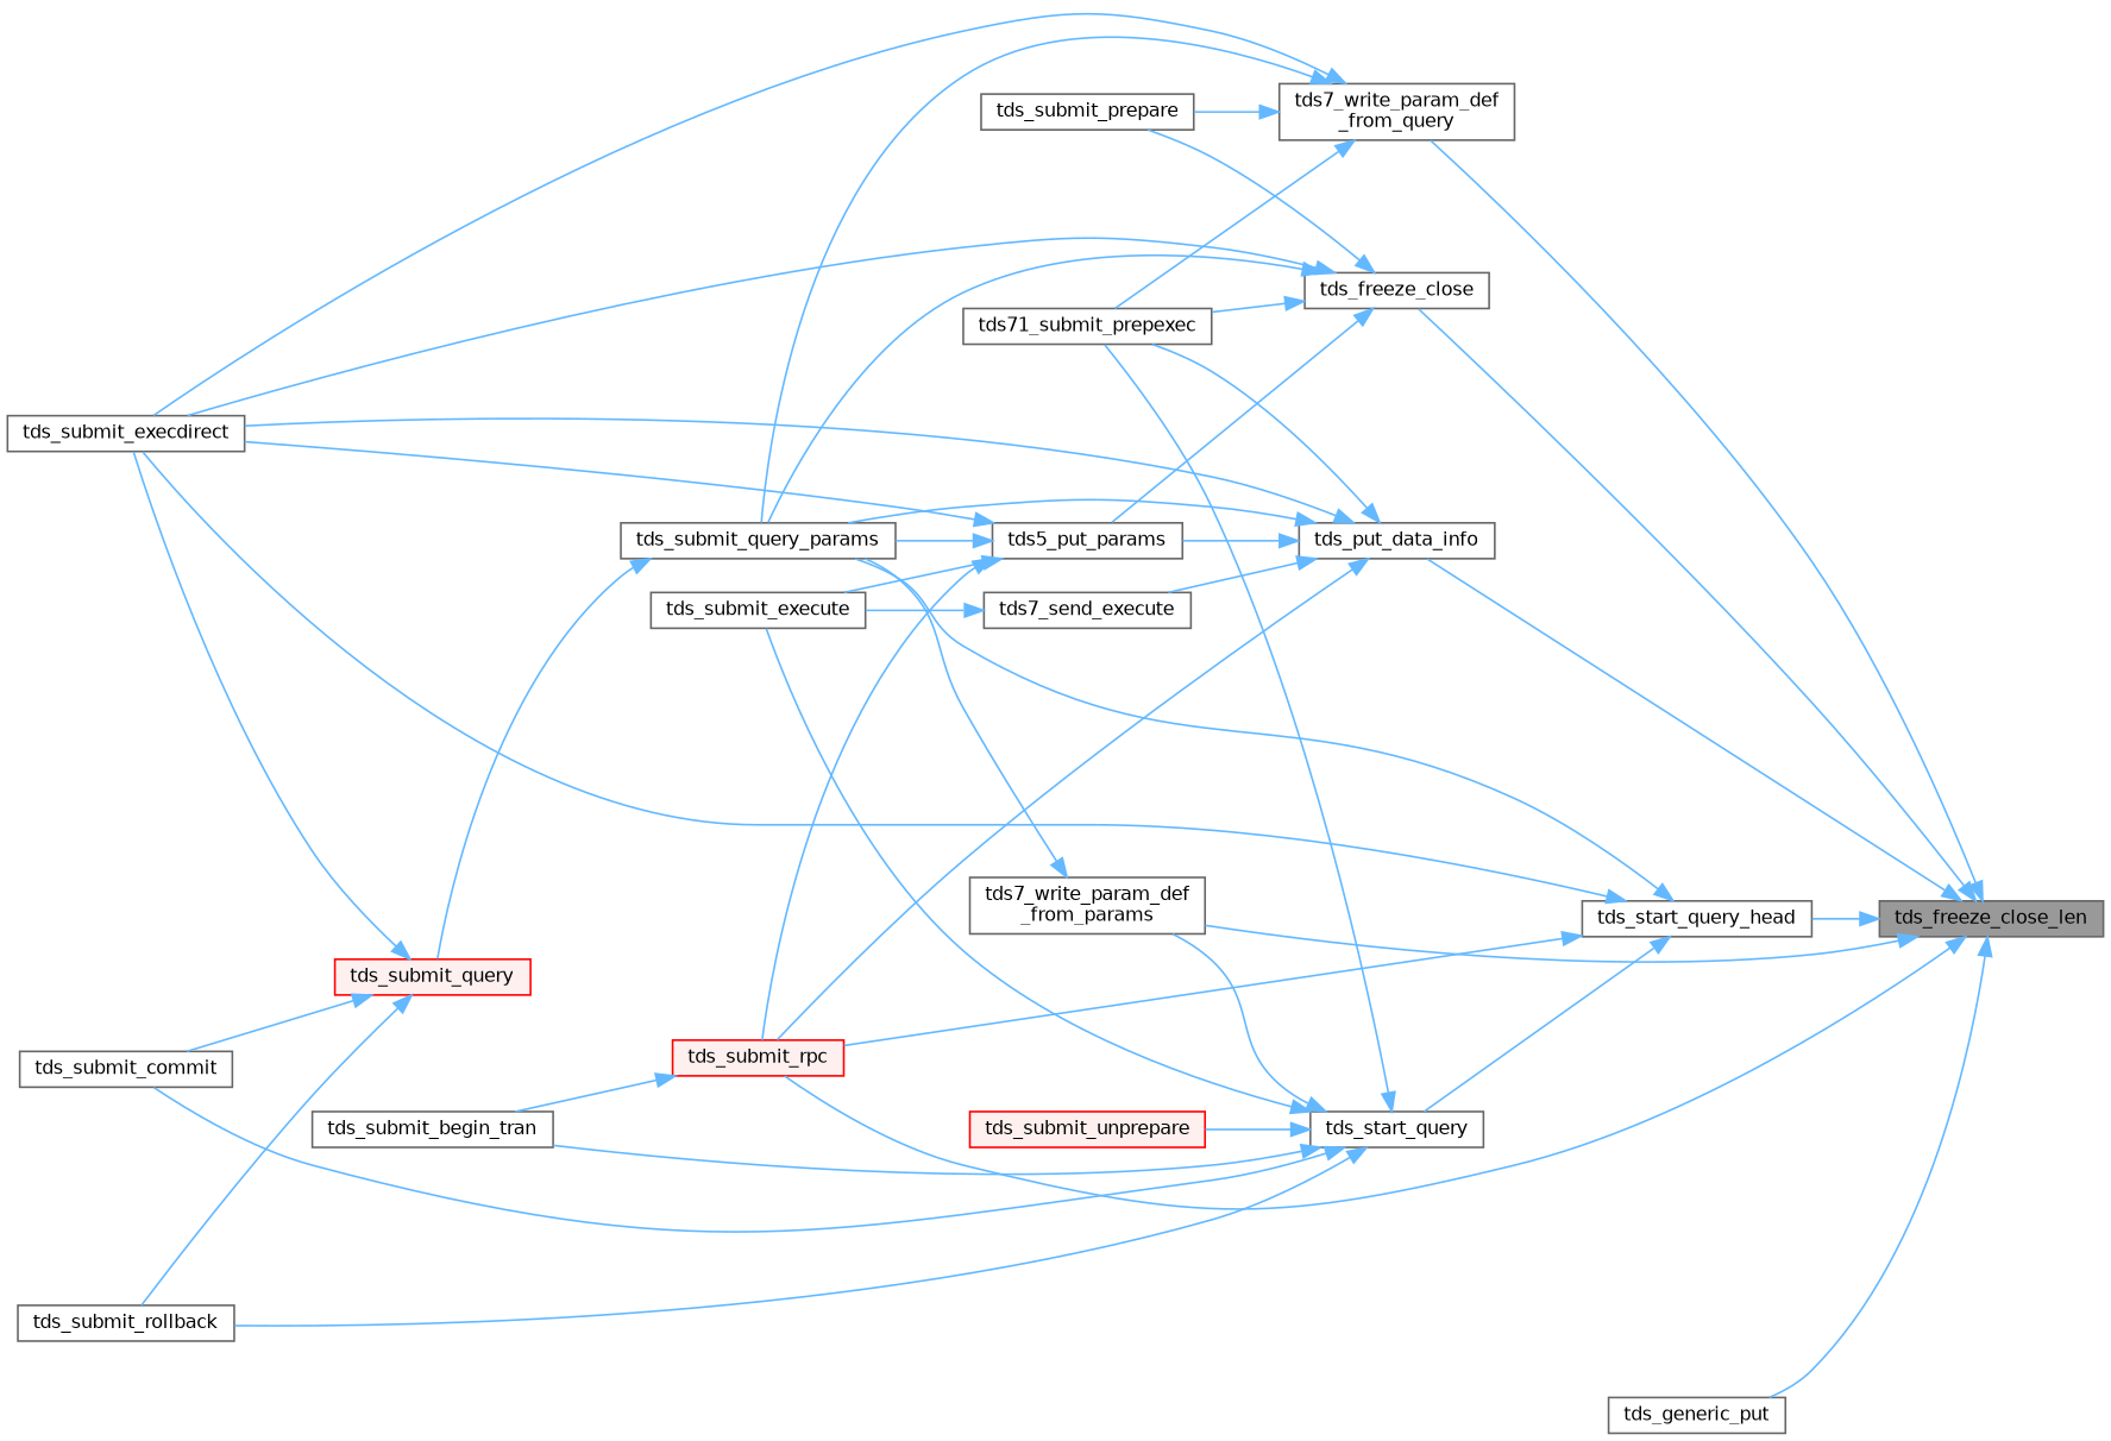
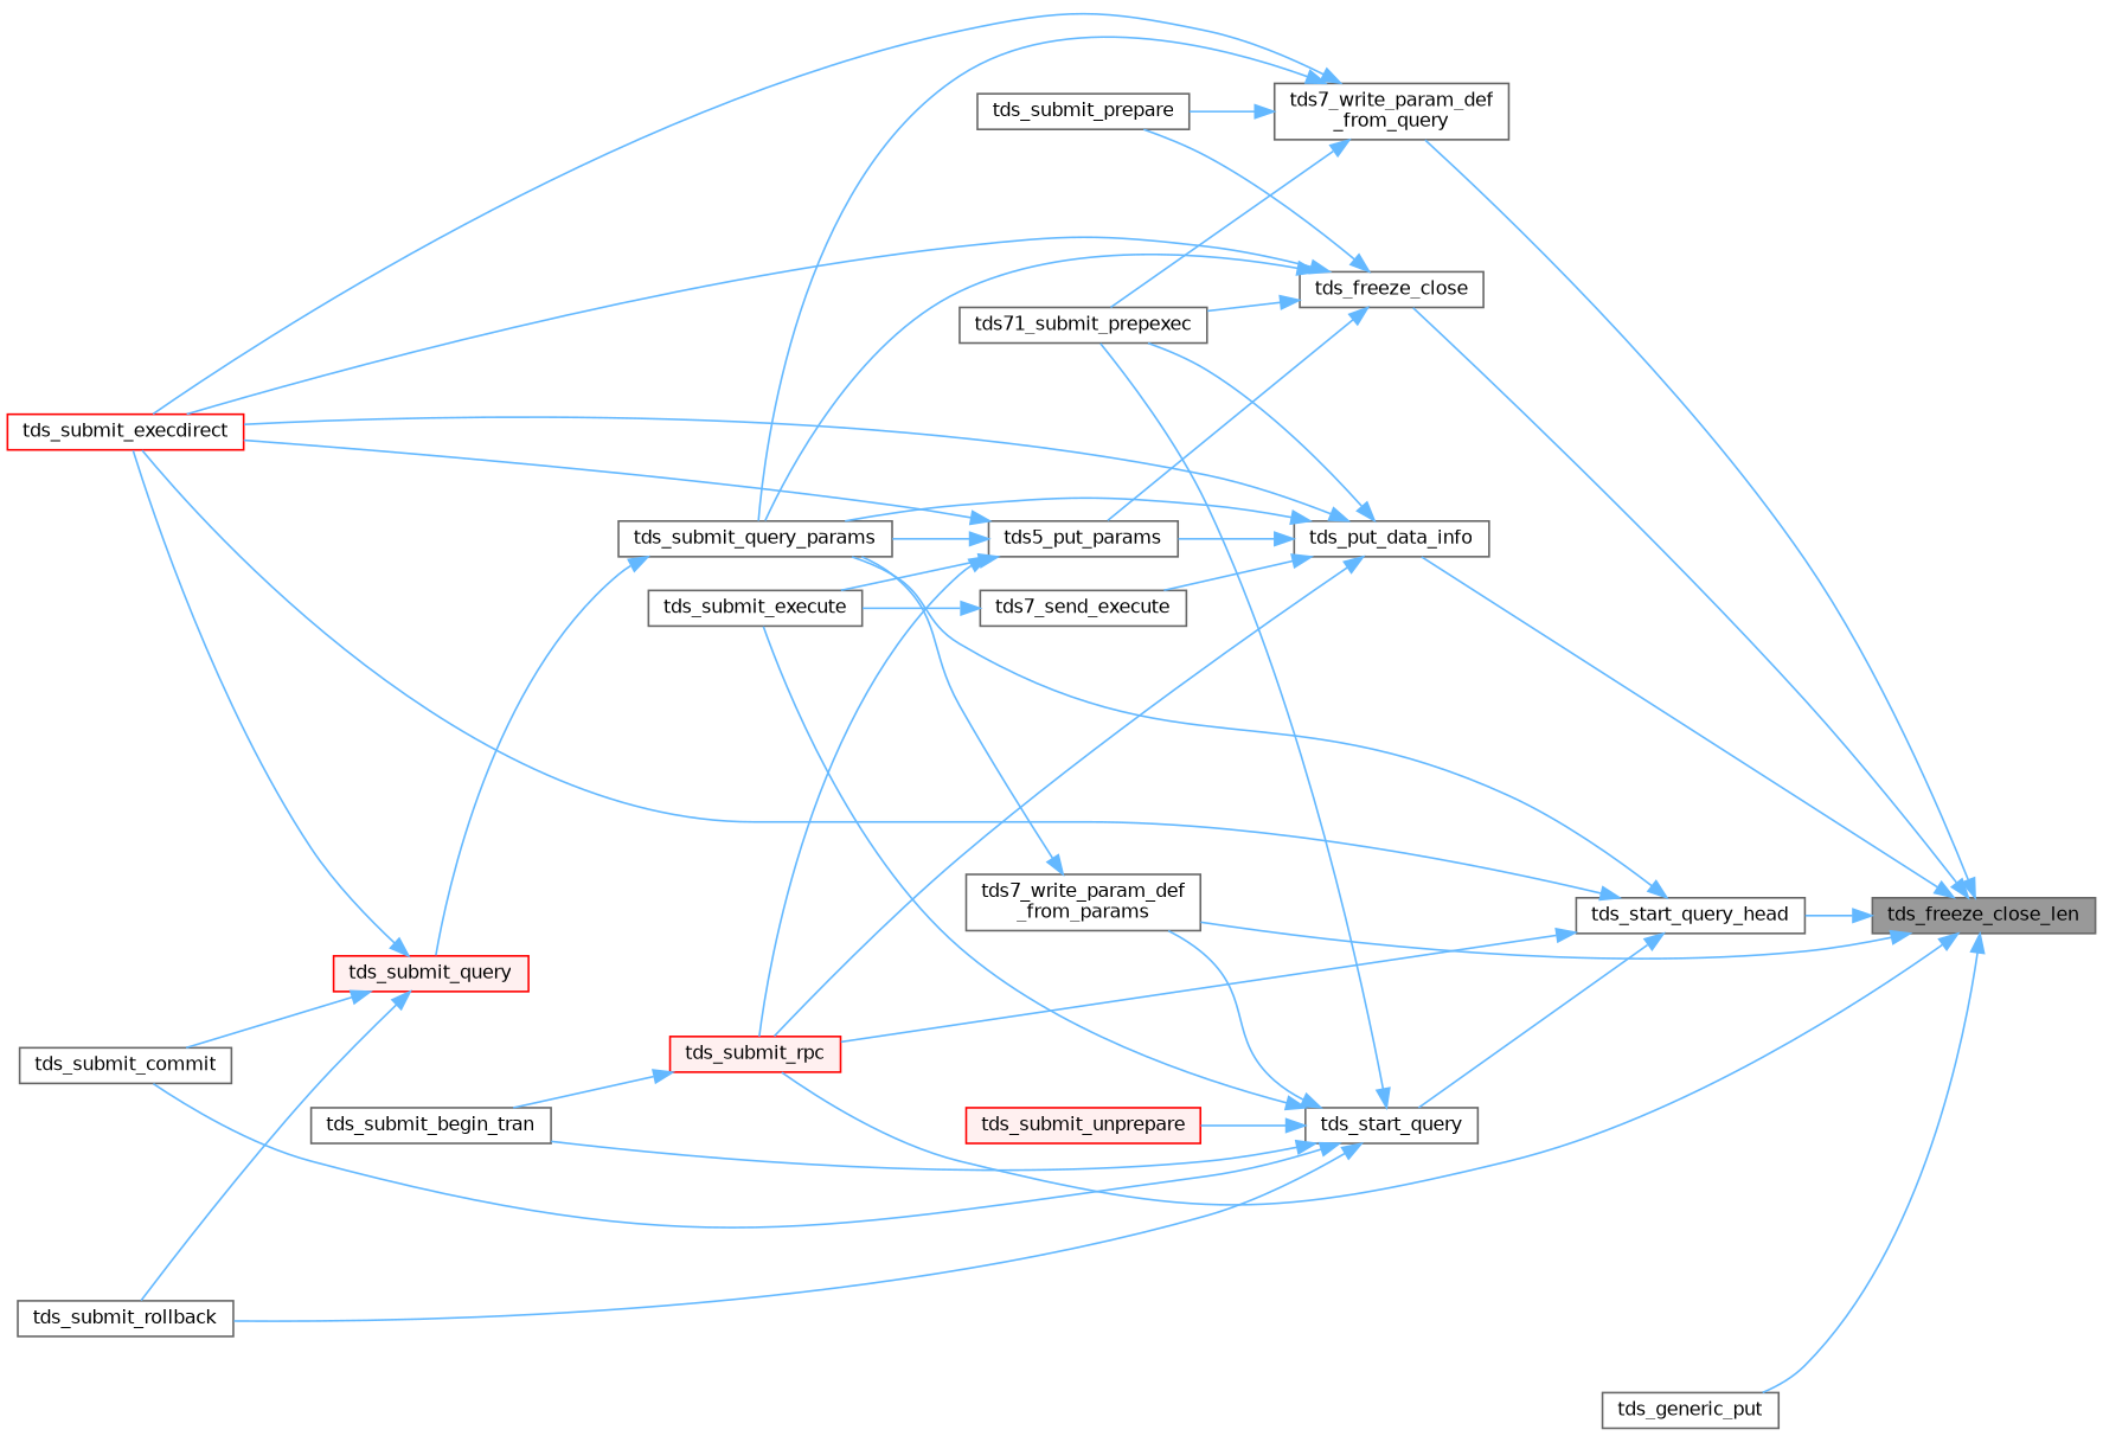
  digraph {
    rankdir=RL
    node [color=grey40 fillcolor=white fontname=Helvetica fontsize=10 shape=box style=filled]
    edge [color=steelblue1 dir=back fontname=Helvetica fontsize=10 labelfontname=Helvetica labelfontsize=10 style=solid]
    n1 [color=gray40 fillcolor=grey60 fontcolor=black height=0.2 label=tds_freeze_close_len width=0.4]
    n2 [height=0.2 label="tds7_write_param_def\l_from_params" width=0.4]
    n3 [height=0.2 label="tds7_write_param_def\l_from_query" width=0.4]
    n4 [height=0.2 label=tds_freeze_close width=0.4]
    n5 [color=red fillcolor="#FFF0F0" height=0.2 label=tds_submit_rpc width=0.4]
    n6 [height=0.2 label=tds_generic_put width=0.4]
    n7 [height=0.2 label=tds_put_data_info width=0.4]
    n8 [height=0.2 label=tds_start_query_head width=0.4]
    n9 [height=0.2 label=tds_submit_query_params width=0.4]
-   n10 [height=0.2 label=tds_submit_execdirect width=0.4]
+   n10 [color=red height=0.2 label=tds_submit_execdirect width=0.4]
    n11 [height=0.2 label=tds71_submit_prepexec width=0.4]
    n12 [height=0.2 label=tds_submit_prepare width=0.4]
    n13 [height=0.2 label=tds5_put_params width=0.4]
    n14 [height=0.2 label=tds_submit_begin_tran width=0.4]
    n15 [height=0.2 label=tds7_send_execute width=0.4]
    n16 [height=0.2 label=tds_start_query width=0.4]
    n17 [color=red fillcolor="#FFF0F0" height=0.2 label=tds_submit_query width=0.4]
    n18 [height=0.2 label=tds_submit_commit width=0.4]
    n19 [height=0.2 label=tds_submit_rollback width=0.4]
    n20 [height=0.2 label=tds_submit_execute width=0.4]
    n21 [color=red fillcolor="#FFF0F0" height=0.2 label=tds_submit_unprepare width=0.4]
    n1 -> n2
    n1 -> n3
    n1 -> n4
    n1 -> n5
    n1 -> n6
    n1 -> n7
    n1 -> n8
    n2 -> n9
    n3 -> n9
    n3 -> n10
    n3 -> n11
    n3 -> n12
    n4 -> n9
    n4 -> n10
    n4 -> n11
    n4 -> n12
    n4 -> n13
    n5 -> n14
    n7 -> n5
    n7 -> n9
    n7 -> n10
    n7 -> n11
    n7 -> n13
    n7 -> n15
    n8 -> n5
    n8 -> n9
    n8 -> n10
    n8 -> n16
    n9 -> n17
    n13 -> n5
    n13 -> n9
    n13 -> n10
    n13 -> n20
    n15 -> n20
    n16 -> n2
    n16 -> n11
    n16 -> n14
    n16 -> n18
    n16 -> n19
    n16 -> n20
    n16 -> n21
    n17 -> n10
    n17 -> n18
    n17 -> n19
  }
